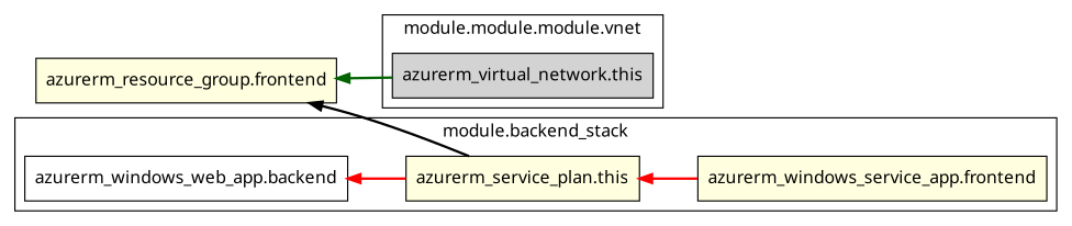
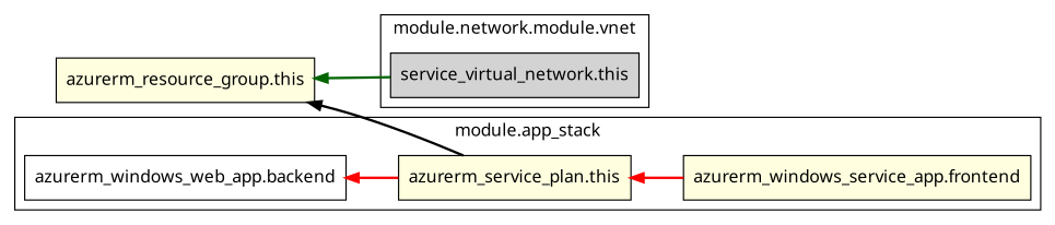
  digraph {
    rankdir=RL
    node [fillcolor=lightyellow fontname="sans-serif" shape=rect style=filled]
    edge [color=red style=bold]
    n1 [label="azurerm_service_plan.this"]
    n2 [fillcolor=white label="azurerm_windows_web_app.backend"]
    n3 [label="azurerm_windows_service_app.frontend"]
-   n4 [fillcolor=lightgrey label="azurerm_virtual_network.this"]
-   n5 [label="azurerm_resource_group.frontend"]
+   n4 [fillcolor=lightgrey label="service_virtual_network.this"]
+   n5 [label="azurerm_resource_group.this"]
    subgraph cluster_1 {
      fontname="sans-serif"
-     label="module.backend_stack"
+     label="module.app_stack"
      n1
      n2
      n3
    }
    subgraph cluster_2 {
      fontname="sans-serif"
-     label="module.module.module.vnet"
+     label="module.network.module.vnet"
      n4
    }
    n1 -> n2
    n1 -> n5 [color=black]
    n3 -> n1
    n4 -> n5 [color=darkgreen]
  }
